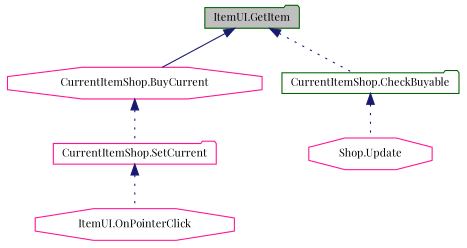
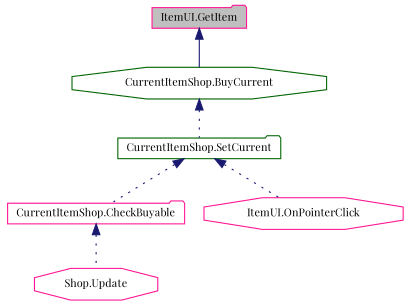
  digraph {
    fontname="Playfair Display"
    rankdir=TB
    node [color=deeppink fontname="Playfair Display" fontsize=10 shape=folder]
    edge [color=midnightblue dir=back fontname="Playfair Display" fontsize=10 labelfontname=Helvetica labelfontsize=10 style=dotted]
-   n1 [color=darkgreen fillcolor=grey75 fontcolor=black height=0.2 label="ItemUI.GetItem" style=filled width=0.4]
-   n2 [height=0.2 label="CurrentItemShop.BuyCurrent" shape=octagon width=0.4]
-   n3 [color=darkgreen height=0.2 label="CurrentItemShop.CheckBuyable" width=0.4]
-   n4 [height=0.2 label="CurrentItemShop.SetCurrent" width=0.4]
+   n1 [fillcolor=grey75 fontcolor=black height=0.2 label="ItemUI.GetItem" style=filled width=0.4]
+   n2 [color=darkgreen height=0.2 label="CurrentItemShop.BuyCurrent" shape=octagon width=0.4]
+   n3 [height=0.2 label="CurrentItemShop.CheckBuyable" width=0.4]
+   n4 [color=darkgreen height=0.2 label="CurrentItemShop.SetCurrent" width=0.4]
    n5 [height=0.2 label="Shop.Update" shape=octagon width=0.4]
    n6 [height=0.2 label="ItemUI.OnPointerClick" shape=octagon width=0.4]
    n1 -> n2 [style=solid]
-   n1 -> n3
+   n4 -> n3
    n2 -> n4
    n3 -> n5
    n4 -> n6
  }
